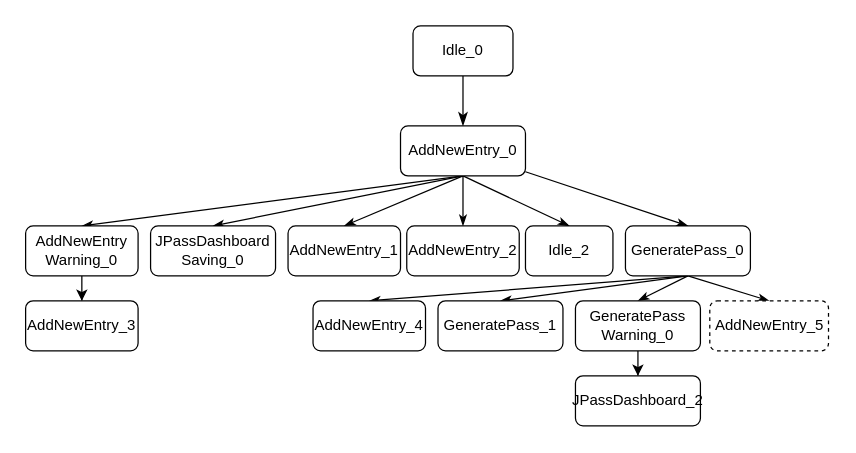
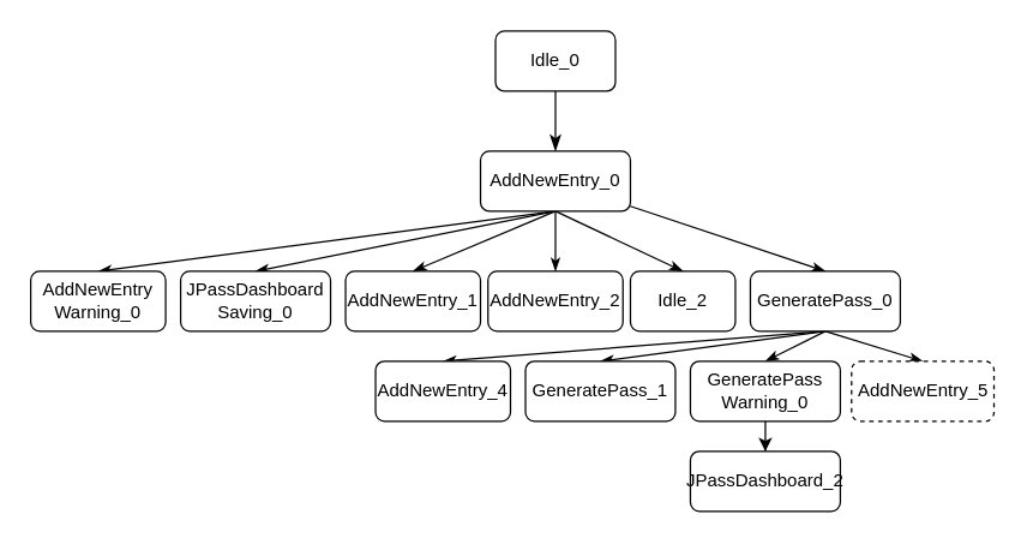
  <mxCell id="0" />
  <mxCell id="1" parent="0" />
  <mxCell id="2" value="" style="rounded=0;html=1;jettySize=auto;orthogonalLoop=1;fontSize=11;endArrow=classicThin;endFill=1;endSize=8;strokeWidth=1;shadow=0;labelBackgroundColor=none;edgeStyle=orthogonalEdgeStyle;exitX=0.5;exitY=1;exitDx=0;exitDy=0;" parent="1" source="3" edge="1"><mxGeometry relative="1" as="geometry"><mxPoint x="370" y="100" as="targetPoint" /><Array as="points" /></mxGeometry></mxCell>
  <mxCell id="3" value="Idle_0" style="rounded=1;whiteSpace=wrap;html=1;fontSize=12;glass=0;strokeWidth=1;shadow=0;" parent="1" vertex="1"><mxGeometry x="330" y="20" width="80" height="40" as="geometry" /></mxCell>
  <mxCell id="4" value="" style="rounded=0;orthogonalLoop=1;jettySize=auto;html=1;endArrow=classicThin;endFill=1;exitX=0.5;exitY=1;exitDx=0;exitDy=0;entryX=0.5;entryY=0;entryDx=0;entryDy=0;" parent="1" source="10" target="12" edge="1"><mxGeometry relative="1" as="geometry" /></mxCell>
  <mxCell id="5" value="" style="edgeStyle=none;rounded=0;orthogonalLoop=1;jettySize=auto;html=1;endArrow=classicThin;endFill=1;exitX=0.5;exitY=1;exitDx=0;exitDy=0;entryX=0.5;entryY=0;entryDx=0;entryDy=0;" parent="1" source="10" target="13" edge="1"><mxGeometry relative="1" as="geometry" /></mxCell>
  <mxCell id="6" value="" style="edgeStyle=none;rounded=0;orthogonalLoop=1;jettySize=auto;html=1;endArrow=classicThin;endFill=1;exitX=0.5;exitY=1;exitDx=0;exitDy=0;entryX=0.5;entryY=0;entryDx=0;entryDy=0;" parent="1" source="10" target="14" edge="1"><mxGeometry relative="1" as="geometry" /></mxCell>
  <mxCell id="7" value="" style="edgeStyle=none;rounded=0;orthogonalLoop=1;jettySize=auto;html=1;endArrow=classicThin;endFill=1;exitX=0.5;exitY=1;exitDx=0;exitDy=0;entryX=0.5;entryY=0;entryDx=0;entryDy=0;" parent="1" source="10" target="15" edge="1"><mxGeometry relative="1" as="geometry" /></mxCell>
  <mxCell id="8" value="" style="edgeStyle=none;rounded=0;orthogonalLoop=1;jettySize=auto;html=1;endArrow=classicThin;endFill=1;exitX=0.5;exitY=1;exitDx=0;exitDy=0;entryX=0.5;entryY=0;entryDx=0;entryDy=0;" parent="1" source="10" target="16" edge="1"><mxGeometry relative="1" as="geometry" /></mxCell>
  <mxCell id="9" value="" style="edgeStyle=none;rounded=0;orthogonalLoop=1;jettySize=auto;html=1;endArrow=classicThin;endFill=1;entryX=0.5;entryY=0;entryDx=0;entryDy=0;" parent="1" source="10" target="21" edge="1"><mxGeometry relative="1" as="geometry" /></mxCell>
  <mxCell id="10" value="AddNewEntry_0" style="rounded=1;whiteSpace=wrap;html=1;" parent="1" vertex="1"><mxGeometry x="320" y="100" width="100" height="40" as="geometry" /></mxCell>
- <mxCell id="11" value="" style="edgeStyle=orthogonalEdgeStyle;rounded=0;orthogonalLoop=1;jettySize=auto;html=1;" edge="1" parent="1" source="12" target="27"><mxGeometry relative="1" as="geometry" /></mxCell>
  <mxCell id="12" value="AddNewEntry&lt;br&gt;Warning_0" style="whiteSpace=wrap;html=1;rounded=1;" parent="1" vertex="1"><mxGeometry x="20" y="180" width="90" height="40" as="geometry" /></mxCell>
  <mxCell id="13" value="AddNewEntry_1" style="whiteSpace=wrap;html=1;rounded=1;" parent="1" vertex="1"><mxGeometry x="230" y="180" width="90" height="40" as="geometry" /></mxCell>
  <mxCell id="14" value="AddNewEntry_2" style="whiteSpace=wrap;html=1;rounded=1;" parent="1" vertex="1"><mxGeometry x="325" y="180" width="90" height="40" as="geometry" /></mxCell>
  <mxCell id="15" value="JPassDashboard&lt;br&gt;Saving_0" style="whiteSpace=wrap;html=1;rounded=1;" parent="1" vertex="1"><mxGeometry x="120" y="180" width="100" height="40" as="geometry" /></mxCell>
  <mxCell id="16" value="Idle_2" style="whiteSpace=wrap;html=1;rounded=1;" parent="1" vertex="1"><mxGeometry x="420" y="180" width="70" height="40" as="geometry" /></mxCell>
  <mxCell id="17" value="" style="edgeStyle=none;rounded=0;orthogonalLoop=1;jettySize=auto;html=1;endArrow=classicThin;endFill=1;entryX=0.5;entryY=0;entryDx=0;entryDy=0;exitX=0.5;exitY=1;exitDx=0;exitDy=0;" parent="1" source="21" target="22" edge="1"><mxGeometry relative="1" as="geometry" /></mxCell>
  <mxCell id="18" value="" style="edgeStyle=none;rounded=0;orthogonalLoop=1;jettySize=auto;html=1;endArrow=classicThin;endFill=1;entryX=0.5;entryY=0;entryDx=0;entryDy=0;exitX=0.5;exitY=1;exitDx=0;exitDy=0;" parent="1" source="21" target="23" edge="1"><mxGeometry relative="1" as="geometry" /></mxCell>
  <mxCell id="19" value="" style="edgeStyle=none;rounded=0;orthogonalLoop=1;jettySize=auto;html=1;endArrow=classicThin;endFill=1;exitX=0.5;exitY=1;exitDx=0;exitDy=0;entryX=0.5;entryY=0;entryDx=0;entryDy=0;" parent="1" source="21" target="25" edge="1"><mxGeometry relative="1" as="geometry" /></mxCell>
  <mxCell id="20" value="" style="edgeStyle=none;rounded=0;orthogonalLoop=1;jettySize=auto;html=1;endArrow=classicThin;endFill=1;exitX=0.5;exitY=1;exitDx=0;exitDy=0;entryX=0.5;entryY=0;entryDx=0;entryDy=0;" parent="1" source="21" target="26" edge="1"><mxGeometry relative="1" as="geometry"><mxPoint x="615" y="240" as="targetPoint" /></mxGeometry></mxCell>
  <mxCell id="21" value="GeneratePass_0" style="whiteSpace=wrap;html=1;rounded=1;" parent="1" vertex="1"><mxGeometry x="500" y="180" width="100" height="40" as="geometry" /></mxCell>
  <mxCell id="22" value="AddNewEntry_4" style="whiteSpace=wrap;html=1;rounded=1;" parent="1" vertex="1"><mxGeometry x="250" y="240" width="90" height="40" as="geometry" /></mxCell>
  <mxCell id="23" value="GeneratePass_1" style="whiteSpace=wrap;html=1;rounded=1;" parent="1" vertex="1"><mxGeometry x="350" y="240" width="100" height="40" as="geometry" /></mxCell>
  <mxCell id="24" value="" style="edgeStyle=orthogonalEdgeStyle;rounded=0;orthogonalLoop=1;jettySize=auto;html=1;" edge="1" parent="1" source="25" target="28"><mxGeometry relative="1" as="geometry" /></mxCell>
  <mxCell id="25" value="GeneratePass&lt;br&gt;Warning_0" style="whiteSpace=wrap;html=1;rounded=1;" parent="1" vertex="1"><mxGeometry x="460" y="240" width="100" height="40" as="geometry" /></mxCell>
  <mxCell id="26" value="AddNewEntry_5" style="whiteSpace=wrap;html=1;rounded=1;dashed=1;" parent="1" vertex="1"><mxGeometry x="567.5" y="240" width="95" height="40" as="geometry" /></mxCell>
- <mxCell id="27" value="AddNewEntry_3" style="whiteSpace=wrap;html=1;rounded=1;" vertex="1" parent="1"><mxGeometry x="20" y="240" width="90" height="40" as="geometry" /></mxCell>
  <mxCell id="28" value="JPassDashboard_2" style="whiteSpace=wrap;html=1;rounded=1;" vertex="1" parent="1"><mxGeometry x="460" y="300" width="100" height="40" as="geometry" /></mxCell>
